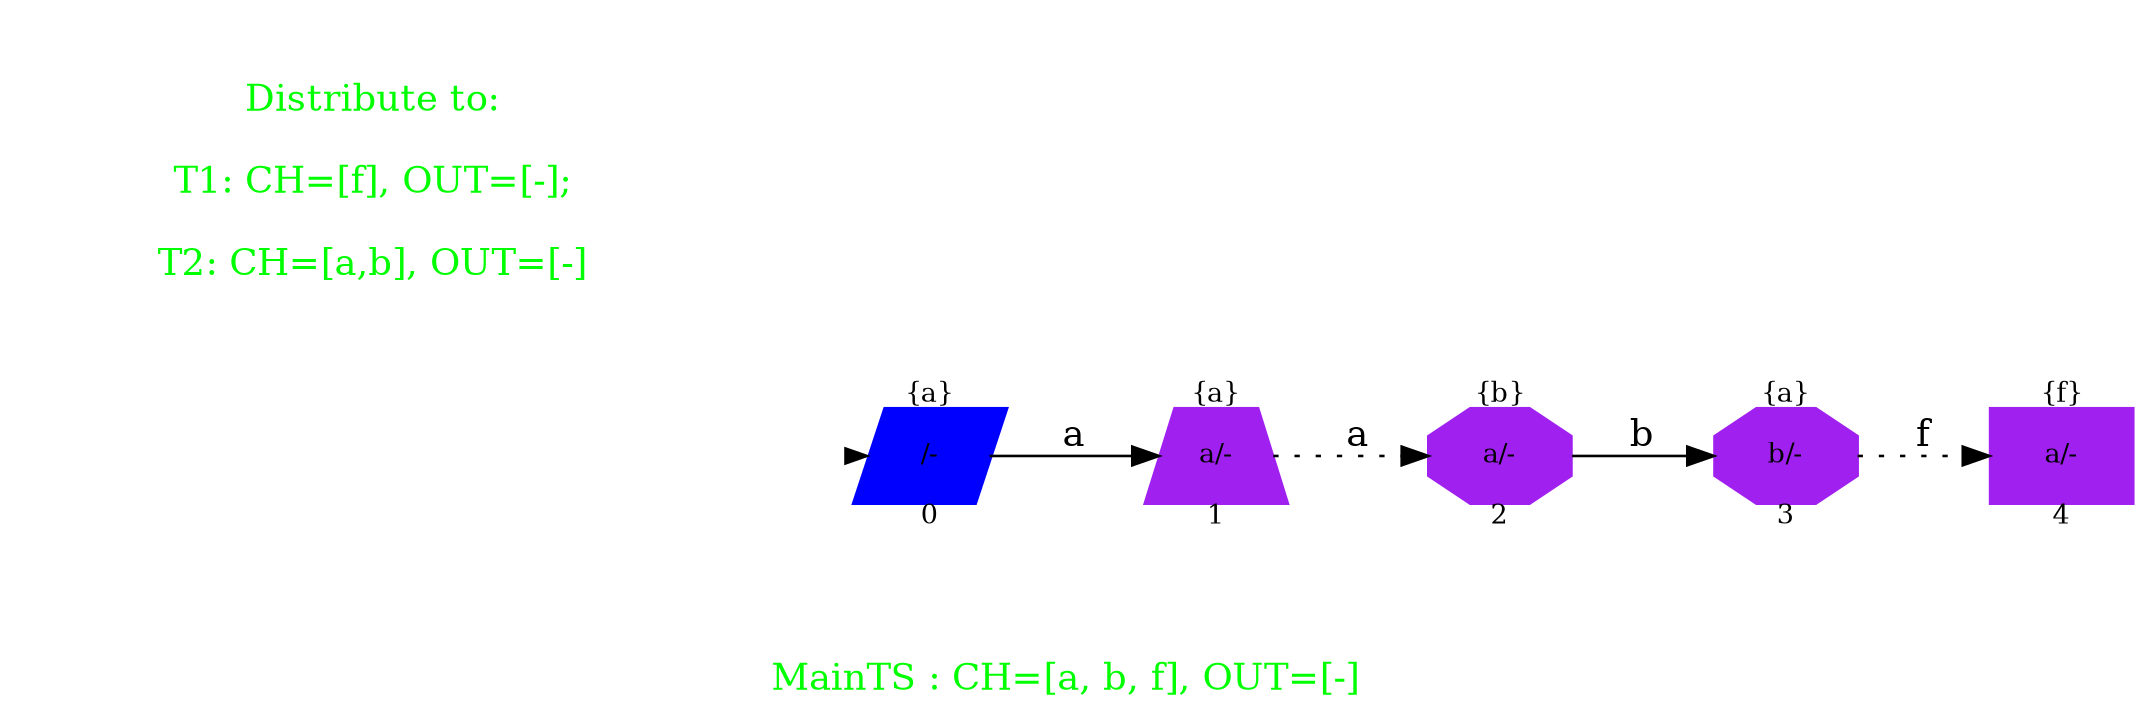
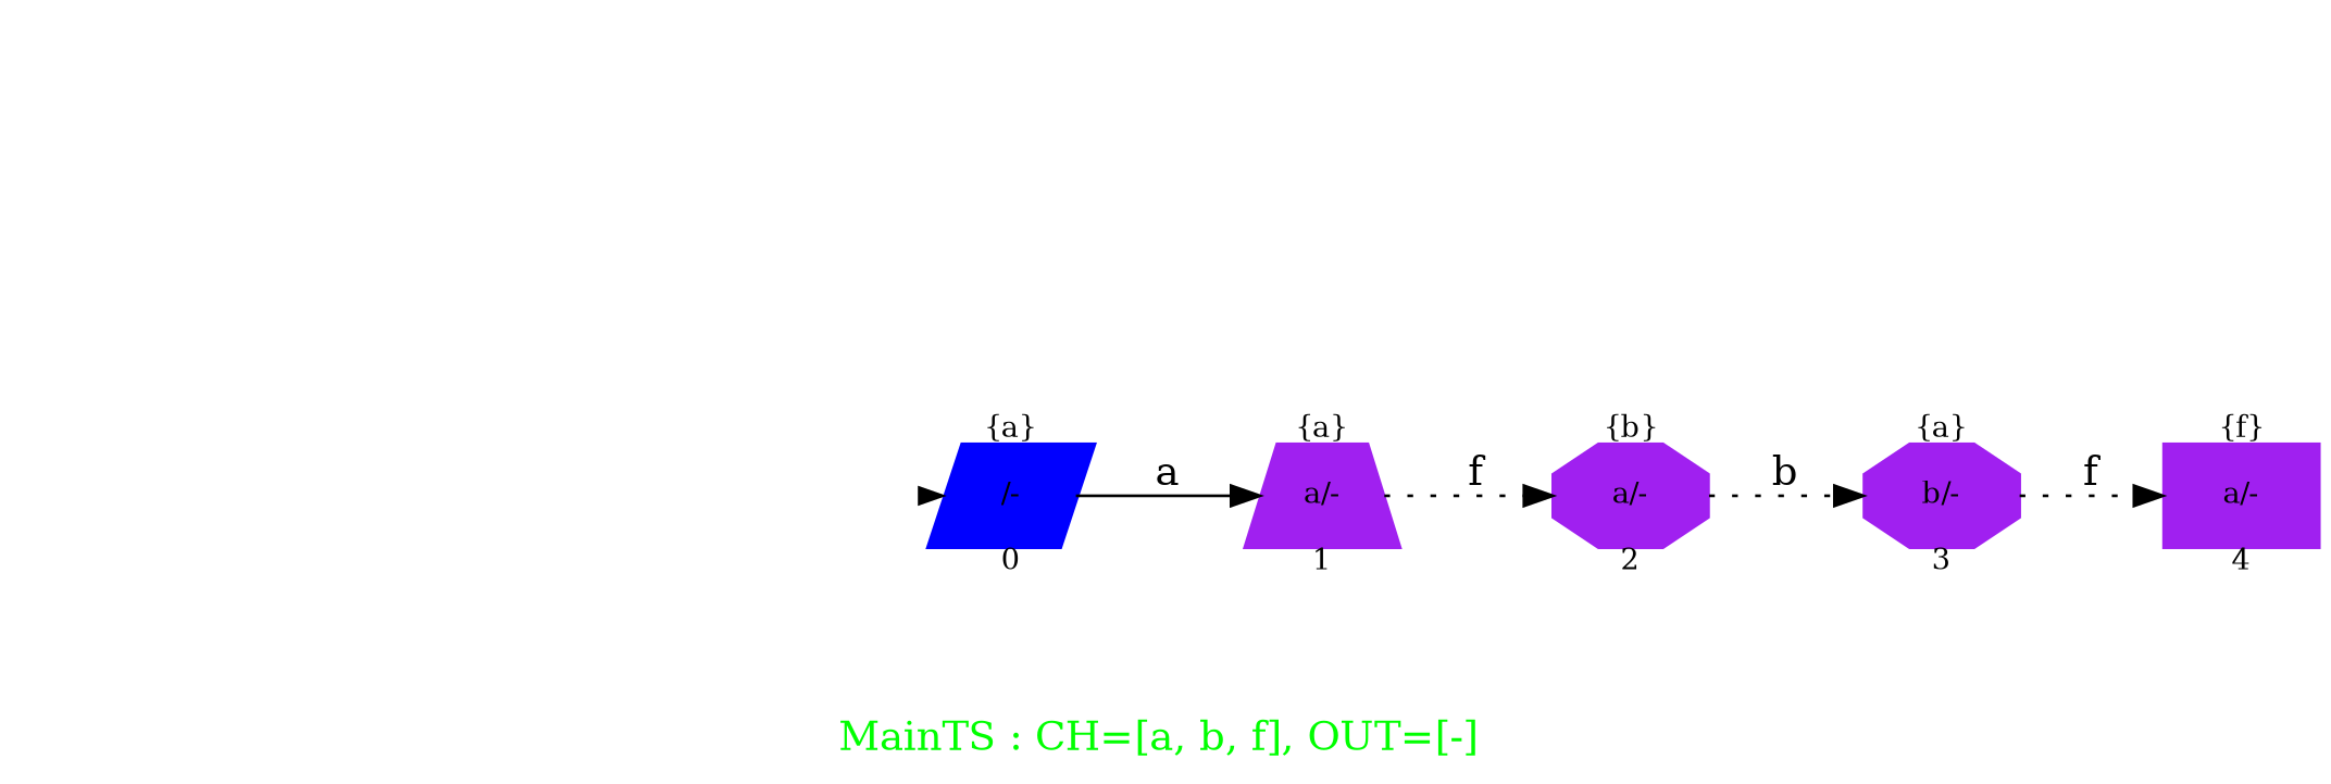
  digraph {
    fontcolor=green
    fontsize=14
    label="\nMainTS : CH=[a, b, f], OUT=[-] "
    nodesep=0.5
    rankdir=LR
    ranksep=0.6
    node [fixedsize=true fontsize=10 shape=octagon style=filled color=purple]
    edge [style=dotted]
    init [shape=point style=invis color=""]
    n2 [color=blue label="{a}\n\n/-\n\n0" shape=parallelogram]
    n3 [label="{a}\n\na/-\n\n1" shape=trapezium]
-   n4 [color=deeppink fixedsize=false fontcolor=green fontsize=14 label="Distribute to:\n\nT1: CH=[f], OUT=[-];\n\nT2: CH=[a,b], OUT=[-]" peripheries=0 style=""]
    n5 [label="{f}\n\na/-\n\n4" shape=box]
    n6 [label="{b}\n\na/-\n\n2"]
    n7 [label="{a}\n\nb/-\n\n3"]
    init -> n2 [penwidth=0 style=solid]
    n2 -> n3 [label=a style=solid]
-   n3 -> n6 [label=a]
-   n6 -> n7 [label=b style=solid]
+   n3 -> n6 [label=f]
+   n6 -> n7 [label=b]
    n7 -> n5 [label=f]
  }
